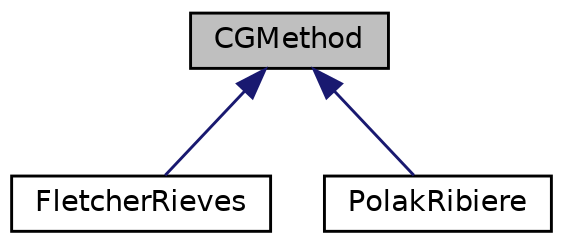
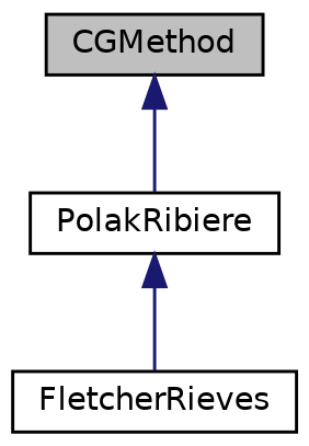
  digraph {
    node [color=black fillcolor=white fontname=Helvetica fontsize=10 shape=record style=filled]
    edge [color=midnightblue dir=back fontname=Helvetica fontsize=10 labelfontname=Helvetica labelfontsize=10 style=solid]
    n1 [fillcolor=grey75 fontcolor=black height=0.2 label=CGMethod width=0.4]
    n2 [height=0.2 label=FletcherRieves width=0.4]
    n3 [height=0.2 label=PolakRibiere width=0.4]
-   n1 -> n2
+   n3 -> n2
    n1 -> n3
  }
